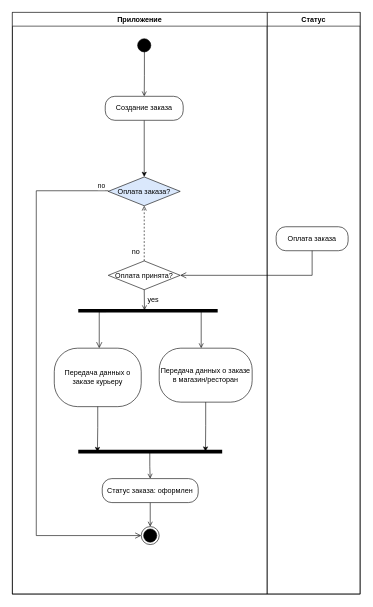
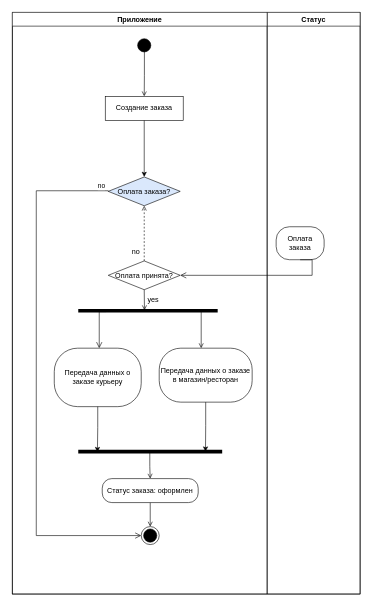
  <mxCell id="0" />
  <mxCell id="1" parent="0" />
  <mxCell id="2" value="" style="rounded=0;whiteSpace=wrap;html=1;" parent="1" vertex="1"><mxGeometry x="20" y="20" width="580" height="970" as="geometry" /></mxCell>
  <mxCell id="3" value="Статус" style="swimlane;whiteSpace=wrap" parent="1" vertex="1"><mxGeometry x="445" y="20" width="155" height="970" as="geometry" /></mxCell>
- <mxCell id="4" value="Оплата заказа" style="rounded=1;whiteSpace=wrap;html=1;arcSize=40;" parent="3" vertex="1"><mxGeometry x="15" y="357.5" width="120" height="40" as="geometry" /></mxCell>
+ <mxCell id="4" value="Оплата заказа" style="rounded=1;whiteSpace=wrap;html=1;arcSize=40;" parent="3" vertex="1"><mxGeometry x="15" y="357.5" width="80" height="55" as="geometry" /></mxCell>
  <mxCell id="5" value="Приложение" style="swimlane;whiteSpace=wrap" parent="1" vertex="1"><mxGeometry x="20" y="20" width="425" height="970" as="geometry" /></mxCell>
  <mxCell id="6" style="edgeStyle=orthogonalEdgeStyle;rounded=0;orthogonalLoop=1;jettySize=auto;html=1;exitX=0.511;exitY=0.864;exitDx=0;exitDy=0;entryX=0.5;entryY=0;entryDx=0;entryDy=0;exitPerimeter=0;endArrow=open;endFill=0;" parent="5" source="7" target="26" edge="1"><mxGeometry relative="1" as="geometry" /></mxCell>
  <mxCell id="7" value="" style="ellipse;shape=startState;fillColor=#000000;strokeColor=#000000;" parent="5" vertex="1"><mxGeometry x="205" y="40" width="30" height="30" as="geometry" /></mxCell>
  <mxCell id="8" value="Оплата заказа?" style="rhombus;whiteSpace=wrap;html=1;fillColor=#dae8fc;" parent="5" vertex="1"><mxGeometry x="160" y="274.5" width="120" height="48" as="geometry" /></mxCell>
  <mxCell id="9" value="no" style="edgeStyle=orthogonalEdgeStyle;html=1;align=left;verticalAlign=top;endArrow=open;endSize=8;strokeColor=#000000;rounded=0;exitX=0;exitY=0.5;exitDx=0;exitDy=0;entryX=0;entryY=0.5;entryDx=0;entryDy=0;" parent="5" source="8" target="24" edge="1"><mxGeometry x="-0.954" y="-21" relative="1" as="geometry"><mxPoint x="50" y="877.5" as="targetPoint" /><mxPoint x="84.5" y="300.5" as="sourcePoint" /><Array as="points"><mxPoint x="40" y="297.5" /><mxPoint x="40" y="872.5" /></Array><mxPoint as="offset" /></mxGeometry></mxCell>
  <mxCell id="10" style="edgeStyle=orthogonalEdgeStyle;rounded=0;orthogonalLoop=1;jettySize=auto;html=1;entryX=0.5;entryY=1;entryDx=0;entryDy=0;endArrow=open;endFill=0;dashed=1;" parent="5" source="11" target="8" edge="1"><mxGeometry relative="1" as="geometry" /></mxCell>
  <mxCell id="11" value="Оплата принята?" style="rhombus;whiteSpace=wrap;html=1;" parent="5" vertex="1"><mxGeometry x="160" y="414.5" width="120" height="48" as="geometry" /></mxCell>
  <mxCell id="12" value="no" style="text;html=1;align=center;verticalAlign=middle;resizable=0;points=[];autosize=1;strokeColor=none;fillColor=none;" parent="5" vertex="1"><mxGeometry x="185.5" y="384.5" width="40" height="30" as="geometry" /></mxCell>
  <mxCell id="13" style="edgeStyle=orthogonalEdgeStyle;rounded=0;orthogonalLoop=1;jettySize=auto;html=1;exitX=0.863;exitY=0.411;exitDx=0;exitDy=0;exitPerimeter=0;endArrow=open;endFill=0;" parent="5" source="14" target="20" edge="1"><mxGeometry relative="1" as="geometry"><mxPoint x="314.92" y="541.62" as="targetPoint" /><mxPoint x="309.761" y="502.5" as="sourcePoint" /><Array as="points"><mxPoint x="315" y="497" /></Array></mxGeometry></mxCell>
  <mxCell id="14" value="" style="shape=line;html=1;strokeWidth=6;" parent="5" vertex="1"><mxGeometry x="110" y="492.5" width="232.5" height="10" as="geometry" /></mxCell>
  <mxCell id="15" value="Передача данных о заказе курьеру" style="rounded=1;whiteSpace=wrap;html=1;arcSize=40;" parent="5" vertex="1"><mxGeometry x="70" y="560" width="145" height="97.5" as="geometry" /></mxCell>
  <mxCell id="16" value="" style="edgeStyle=orthogonalEdgeStyle;html=1;verticalAlign=bottom;endArrow=open;endSize=8;rounded=0;exitX=0.2;exitY=0.654;exitDx=0;exitDy=0;exitPerimeter=0;" parent="5" source="14" target="15" edge="1"><mxGeometry relative="1" as="geometry"><mxPoint x="160" y="532.5" as="targetPoint" /><mxPoint x="159.869" y="534.5" as="sourcePoint" /><Array as="points"><mxPoint x="145" y="499" /></Array></mxGeometry></mxCell>
  <mxCell id="17" style="edgeStyle=orthogonalEdgeStyle;rounded=0;orthogonalLoop=1;jettySize=auto;html=1;exitX=0.5;exitY=1;exitDx=0;exitDy=0;entryX=0.475;entryY=0.419;entryDx=0;entryDy=0;entryPerimeter=0;endArrow=open;endFill=0;" parent="5" source="11" target="14" edge="1"><mxGeometry relative="1" as="geometry" /></mxCell>
  <mxCell id="18" value="yes" style="text;strokeColor=none;fillColor=none;align=left;verticalAlign=middle;spacingTop=-1;spacingLeft=4;spacingRight=4;rotatable=0;labelPosition=right;points=[];portConstraint=eastwest;" parent="5" vertex="1"><mxGeometry x="200" y="472.5" width="20" height="14" as="geometry" /></mxCell>
  <mxCell id="19" value="" style="shape=line;html=1;strokeWidth=6;" parent="5" vertex="1"><mxGeometry x="110" y="727.5" width="240" height="10" as="geometry" /></mxCell>
  <mxCell id="20" value="Передача данных о заказе в магазин/ресторан" style="rounded=1;whiteSpace=wrap;html=1;arcSize=40;" parent="5" vertex="1"><mxGeometry x="245" y="560" width="155" height="90" as="geometry" /></mxCell>
  <mxCell id="21" style="edgeStyle=orthogonalEdgeStyle;rounded=0;orthogonalLoop=1;jettySize=auto;html=1;entryX=0.5;entryY=0;entryDx=0;entryDy=0;endArrow=open;endFill=0;" parent="5" source="22" target="24" edge="1"><mxGeometry relative="1" as="geometry" /></mxCell>
  <mxCell id="22" value="Статус заказа: оформлен" style="rounded=1;whiteSpace=wrap;html=1;arcSize=40;" parent="5" vertex="1"><mxGeometry x="150" y="777.5" width="160" height="40" as="geometry" /></mxCell>
  <mxCell id="23" style="edgeStyle=orthogonalEdgeStyle;rounded=0;orthogonalLoop=1;jettySize=auto;html=1;exitX=0.497;exitY=0.437;exitDx=0;exitDy=0;exitPerimeter=0;endArrow=open;endFill=0;" parent="5" source="19" target="22" edge="1"><mxGeometry relative="1" as="geometry"><mxPoint x="229" y="702.5" as="targetPoint" /></mxGeometry></mxCell>
  <mxCell id="24" value="" style="ellipse;html=1;shape=endState;fillColor=#000000;" parent="5" vertex="1"><mxGeometry x="215" y="857.5" width="30" height="30" as="geometry" /></mxCell>
  <mxCell id="25" style="edgeStyle=orthogonalEdgeStyle;rounded=0;orthogonalLoop=1;jettySize=auto;html=1;" edge="1" parent="5" source="26" target="8"><mxGeometry relative="1" as="geometry" /></mxCell>
- <mxCell id="26" value="Создание заказа" style="rounded=1;whiteSpace=wrap;html=1;arcSize=40;" parent="5" vertex="1"><mxGeometry x="155" y="140" width="130" height="40" as="geometry" /></mxCell>
+ <mxCell id="26" value="Создание заказа" style="whiteSpace=wrap;html=1;arcSize=40;rounded=0;" parent="5" vertex="1"><mxGeometry x="155" y="140" width="130" height="40" as="geometry" /></mxCell>
  <mxCell id="27" style="edgeStyle=orthogonalEdgeStyle;rounded=0;orthogonalLoop=1;jettySize=auto;html=1;entryX=0.133;entryY=0.592;entryDx=0;entryDy=0;entryPerimeter=0;" edge="1" parent="5" source="15" target="19"><mxGeometry relative="1" as="geometry" /></mxCell>
  <mxCell id="28" style="edgeStyle=orthogonalEdgeStyle;rounded=0;orthogonalLoop=1;jettySize=auto;html=1;entryX=0.884;entryY=0.508;entryDx=0;entryDy=0;entryPerimeter=0;" edge="1" parent="5" source="20" target="19"><mxGeometry relative="1" as="geometry" /></mxCell>
  <mxCell id="29" value="" style="edgeStyle=orthogonalEdgeStyle;html=1;verticalAlign=bottom;endArrow=open;endSize=8;rounded=0;entryX=1;entryY=0.5;entryDx=0;entryDy=0;exitX=0.5;exitY=1;exitDx=0;exitDy=0;" parent="1" source="4" target="11" edge="1"><mxGeometry relative="1" as="geometry"><mxPoint x="585.5" y="382" as="targetPoint" /><Array as="points"><mxPoint x="520" y="459" /></Array></mxGeometry></mxCell>
